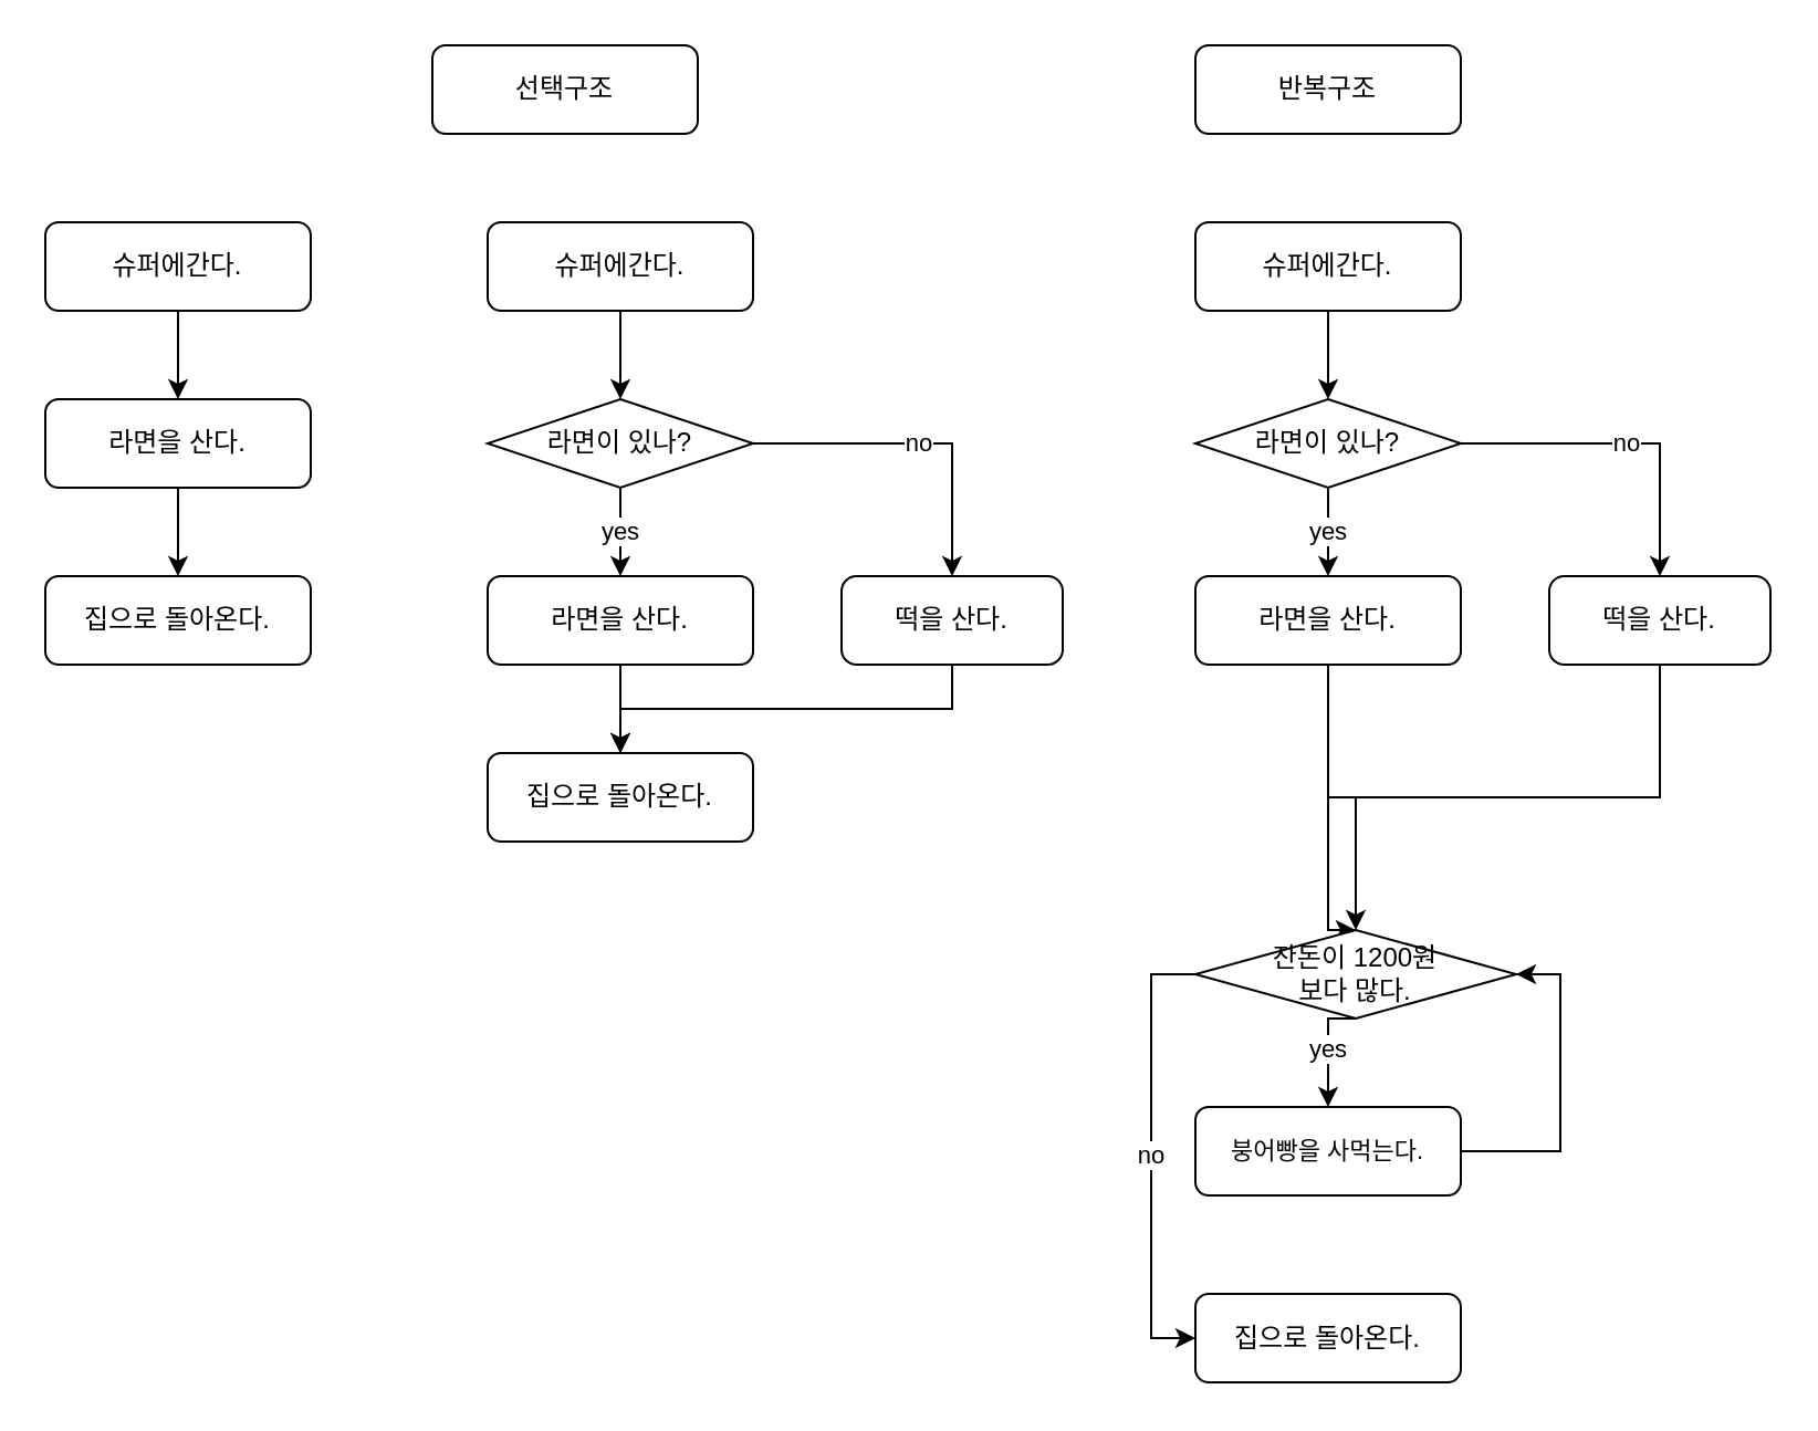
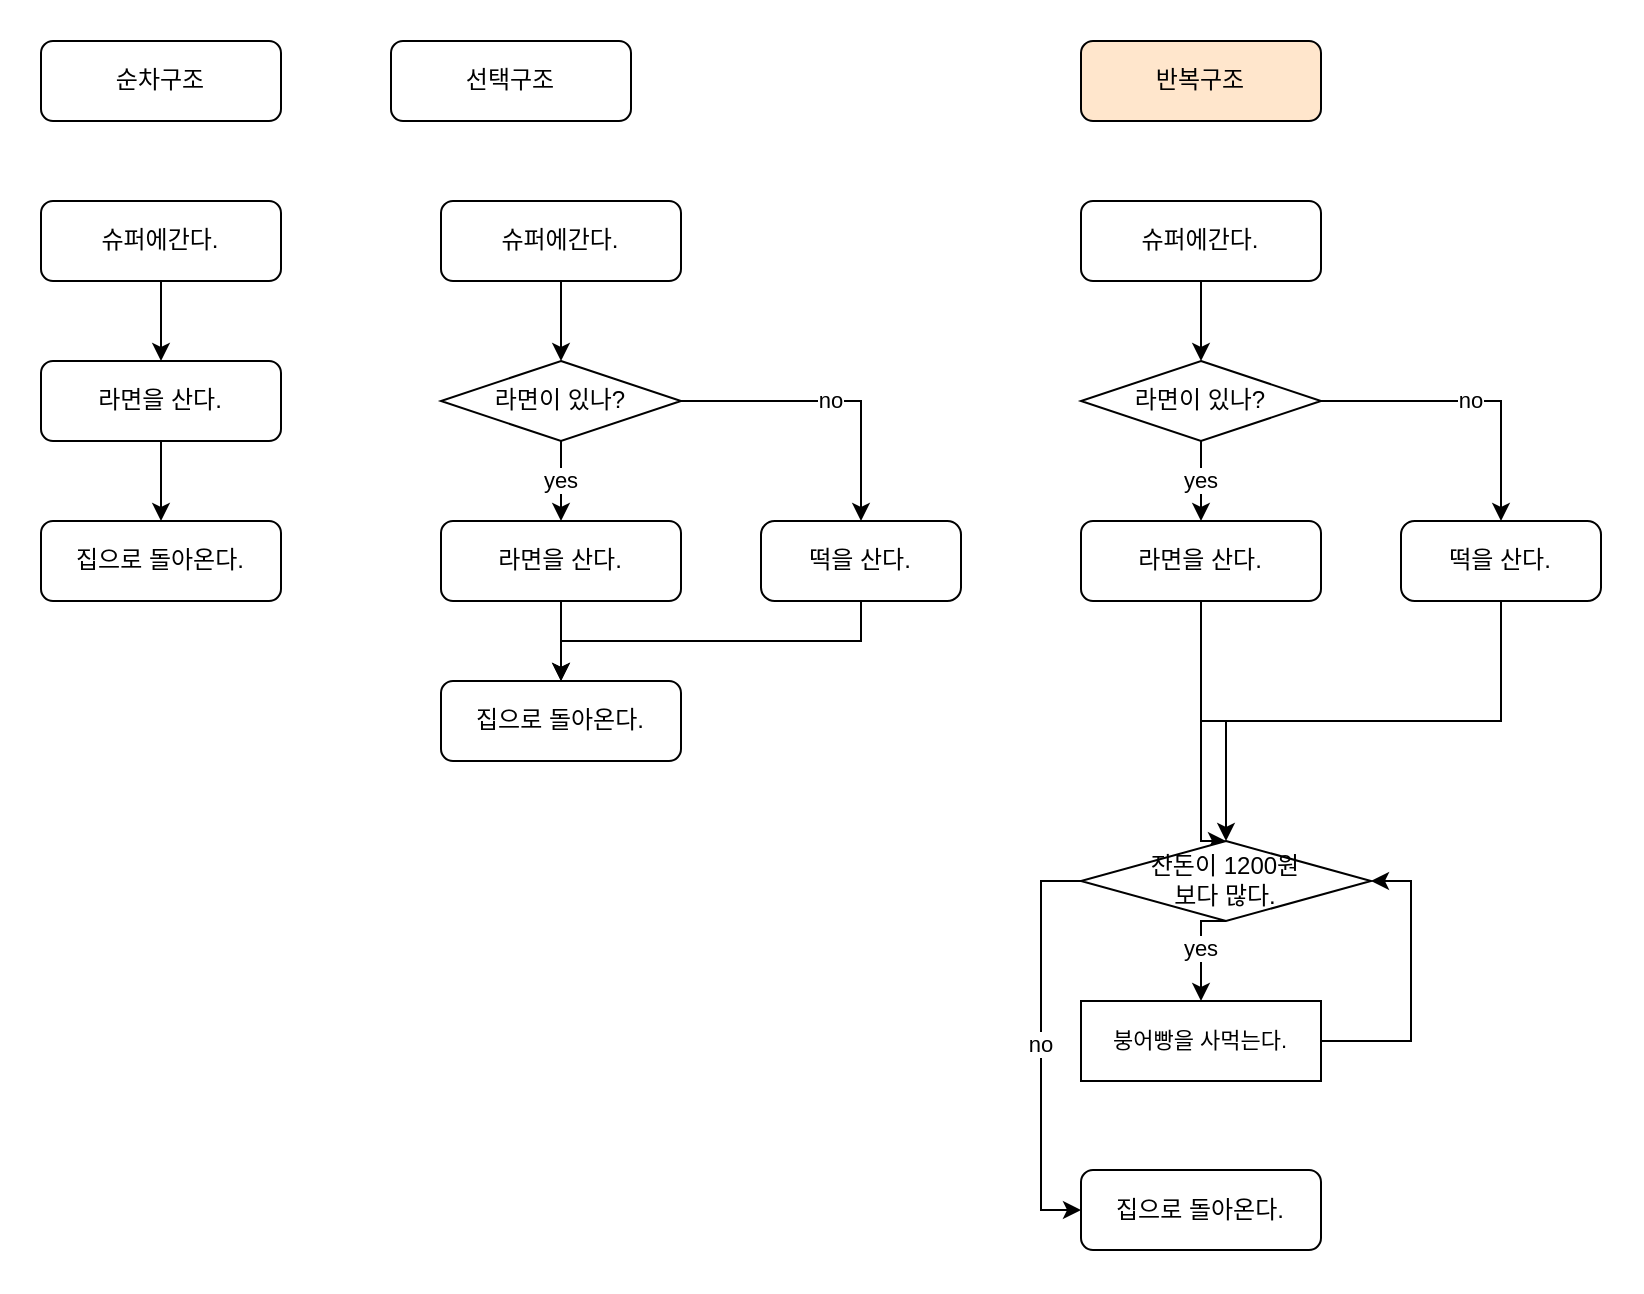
  <mxCell id="0" />
  <mxCell id="1" parent="0" />
  <mxCell id="2" style="edgeStyle=orthogonalEdgeStyle;rounded=0;orthogonalLoop=1;jettySize=auto;html=1;exitX=0.5;exitY=1;exitDx=0;exitDy=0;entryX=0.5;entryY=0;entryDx=0;entryDy=0;" edge="1" parent="1" source="3" target="4"><mxGeometry relative="1" as="geometry" /></mxCell>
  <mxCell id="3" value="슈퍼에간다." style="rounded=1;whiteSpace=wrap;html=1;" vertex="1" parent="1"><mxGeometry x="20" y="100" width="120" height="40" as="geometry" /></mxCell>
  <mxCell id="4" value="라면을 산다." style="rounded=1;whiteSpace=wrap;html=1;" vertex="1" parent="1"><mxGeometry x="20" y="180" width="120" height="40" as="geometry" /></mxCell>
  <mxCell id="5" value="집으로 돌아온다." style="rounded=1;whiteSpace=wrap;html=1;" vertex="1" parent="1"><mxGeometry x="20" y="260" width="120" height="40" as="geometry" /></mxCell>
  <mxCell id="6" style="edgeStyle=orthogonalEdgeStyle;rounded=0;orthogonalLoop=1;jettySize=auto;html=1;exitX=0.5;exitY=1;exitDx=0;exitDy=0;entryX=0.5;entryY=0;entryDx=0;entryDy=0;entryPerimeter=0;" edge="1" parent="1" source="4" target="5"><mxGeometry relative="1" as="geometry" /></mxCell>
+ <mxCell id="7" value="순차구조" style="rounded=1;whiteSpace=wrap;html=1;" vertex="1" parent="1"><mxGeometry x="20" width="120" height="40" as="geometry" y="20" /></mxCell>
  <mxCell id="8" style="edgeStyle=orthogonalEdgeStyle;rounded=0;orthogonalLoop=1;jettySize=auto;html=1;exitX=0.5;exitY=1;exitDx=0;exitDy=0;entryX=0.5;entryY=0;entryDx=0;entryDy=0;" edge="1" parent="1" source="9" target="16"><mxGeometry relative="1" as="geometry" /></mxCell>
  <mxCell id="9" value="슈퍼에간다." style="rounded=1;whiteSpace=wrap;html=1;" vertex="1" parent="1"><mxGeometry x="220" y="100" width="120" height="40" as="geometry" /></mxCell>
  <mxCell id="10" value="라면을 산다." style="rounded=1;whiteSpace=wrap;html=1;" vertex="1" parent="1"><mxGeometry x="220" y="260" width="120" height="40" as="geometry" /></mxCell>
  <mxCell id="11" value="집으로 돌아온다." style="rounded=1;whiteSpace=wrap;html=1;" vertex="1" parent="1"><mxGeometry x="220" y="340" width="120" height="40" as="geometry" /></mxCell>
  <mxCell id="12" style="edgeStyle=orthogonalEdgeStyle;rounded=0;orthogonalLoop=1;jettySize=auto;html=1;exitX=0.5;exitY=1;exitDx=0;exitDy=0;entryX=0.5;entryY=0;entryDx=0;entryDy=0;entryPerimeter=0;" edge="1" parent="1" source="10" target="11"><mxGeometry relative="1" as="geometry" /></mxCell>
  <mxCell id="13" value="선택구조&lt;br&gt;" style="rounded=1;whiteSpace=wrap;html=1;" vertex="1" parent="1"><mxGeometry x="195" y="20" width="120" height="40" as="geometry" /></mxCell>
  <mxCell id="14" value="yes" style="edgeStyle=orthogonalEdgeStyle;rounded=0;orthogonalLoop=1;jettySize=auto;html=1;exitX=0.5;exitY=1;exitDx=0;exitDy=0;entryX=0.5;entryY=0;entryDx=0;entryDy=0;" edge="1" parent="1" source="16" target="10"><mxGeometry relative="1" as="geometry" /></mxCell>
  <mxCell id="15" value="no" style="edgeStyle=orthogonalEdgeStyle;rounded=0;orthogonalLoop=1;jettySize=auto;html=1;exitX=1;exitY=0.5;exitDx=0;exitDy=0;" edge="1" parent="1" source="16" target="18"><mxGeometry relative="1" as="geometry"><mxPoint x="390" y="230" as="targetPoint" /></mxGeometry></mxCell>
  <mxCell id="16" value="라면이 있나?" style="rhombus;whiteSpace=wrap;html=1;" vertex="1" parent="1"><mxGeometry x="220" y="180" width="120" height="40" as="geometry" /></mxCell>
  <mxCell id="17" style="edgeStyle=orthogonalEdgeStyle;rounded=0;orthogonalLoop=1;jettySize=auto;html=1;exitX=0.5;exitY=1;exitDx=0;exitDy=0;entryX=0.5;entryY=0;entryDx=0;entryDy=0;" edge="1" parent="1" source="18" target="11"><mxGeometry relative="1" as="geometry"><mxPoint x="290" y="340" as="targetPoint" /></mxGeometry></mxCell>
  <mxCell id="18" value="떡을 산다." style="rounded=1;whiteSpace=wrap;html=1;arcSize=17;" vertex="1" parent="1"><mxGeometry x="380" y="260" width="100" height="40" as="geometry" /></mxCell>
  <mxCell id="19" style="edgeStyle=orthogonalEdgeStyle;rounded=0;orthogonalLoop=1;jettySize=auto;html=1;exitX=0.5;exitY=1;exitDx=0;exitDy=0;" edge="1" parent="1" source="18" target="18"><mxGeometry relative="1" as="geometry" /></mxCell>
- <mxCell id="20" value="반복구조" style="rounded=1;whiteSpace=wrap;html=1;" vertex="1" parent="1"><mxGeometry x="540" width="120" height="40" as="geometry" y="20" /></mxCell>
+ <mxCell id="20" value="반복구조" style="rounded=1;whiteSpace=wrap;html=1;fillColor=#ffe6cc;" vertex="1" parent="1"><mxGeometry x="540" width="120" height="40" as="geometry" y="20" /></mxCell>
  <mxCell id="21" style="edgeStyle=orthogonalEdgeStyle;rounded=0;orthogonalLoop=1;jettySize=auto;html=1;exitX=0.5;exitY=1;exitDx=0;exitDy=0;entryX=0.5;entryY=0;entryDx=0;entryDy=0;" edge="1" parent="1" source="22" target="28"><mxGeometry relative="1" as="geometry" /></mxCell>
  <mxCell id="22" value="슈퍼에간다." style="rounded=1;whiteSpace=wrap;html=1;" vertex="1" parent="1"><mxGeometry x="540" y="100" width="120" height="40" as="geometry" /></mxCell>
  <mxCell id="23" value="라면을 산다." style="rounded=1;whiteSpace=wrap;html=1;" vertex="1" parent="1"><mxGeometry x="540" y="260" width="120" height="40" as="geometry" /></mxCell>
  <mxCell id="24" value="집으로 돌아온다." style="rounded=1;whiteSpace=wrap;html=1;" vertex="1" parent="1"><mxGeometry x="540" y="584.5" width="120" height="40" as="geometry" /></mxCell>
  <mxCell id="25" style="edgeStyle=orthogonalEdgeStyle;rounded=0;orthogonalLoop=1;jettySize=auto;html=1;exitX=0.5;exitY=1;exitDx=0;exitDy=0;entryX=0.5;entryY=0;entryDx=0;entryDy=0;entryPerimeter=0;" edge="1" parent="1" source="23" target="33"><mxGeometry relative="1" as="geometry"><mxPoint x="600" y="420" as="targetPoint" /></mxGeometry></mxCell>
  <mxCell id="26" value="yes" style="edgeStyle=orthogonalEdgeStyle;rounded=0;orthogonalLoop=1;jettySize=auto;html=1;exitX=0.5;exitY=1;exitDx=0;exitDy=0;entryX=0.5;entryY=0;entryDx=0;entryDy=0;" edge="1" parent="1" source="28" target="23"><mxGeometry relative="1" as="geometry" /></mxCell>
  <mxCell id="27" value="no" style="edgeStyle=orthogonalEdgeStyle;rounded=0;orthogonalLoop=1;jettySize=auto;html=1;exitX=1;exitY=0.5;exitDx=0;exitDy=0;" edge="1" parent="1" source="28" target="30"><mxGeometry relative="1" as="geometry"><mxPoint x="710" y="230" as="targetPoint" /></mxGeometry></mxCell>
  <mxCell id="28" value="라면이 있나?" style="rhombus;whiteSpace=wrap;html=1;" vertex="1" parent="1"><mxGeometry x="540" y="180" width="120" height="40" as="geometry" /></mxCell>
  <mxCell id="29" style="edgeStyle=orthogonalEdgeStyle;rounded=0;orthogonalLoop=1;jettySize=auto;html=1;exitX=0.5;exitY=1;exitDx=0;exitDy=0;entryX=0.5;entryY=0;entryDx=0;entryDy=0;entryPerimeter=0;" edge="1" parent="1" source="30" target="33"><mxGeometry relative="1" as="geometry"><mxPoint x="610" y="410" as="targetPoint" /><Array as="points"><mxPoint x="750" y="360" /><mxPoint x="600" y="360" /></Array></mxGeometry></mxCell>
  <mxCell id="30" value="떡을 산다." style="rounded=1;whiteSpace=wrap;html=1;arcSize=17;" vertex="1" parent="1"><mxGeometry x="700" y="260" width="100" height="40" as="geometry" /></mxCell>
  <mxCell id="31" style="edgeStyle=orthogonalEdgeStyle;rounded=0;orthogonalLoop=1;jettySize=auto;html=1;exitX=0.5;exitY=1;exitDx=0;exitDy=0;" edge="1" parent="1" source="30" target="30"><mxGeometry relative="1" as="geometry" /></mxCell>
  <mxCell id="32" value="no" style="edgeStyle=orthogonalEdgeStyle;shape=connector;rounded=0;orthogonalLoop=1;jettySize=auto;html=1;exitX=0;exitY=0.5;exitDx=0;exitDy=0;entryX=0;entryY=0.5;entryDx=0;entryDy=0;labelBackgroundColor=default;fontFamily=Helvetica;fontSize=11;fontColor=default;endArrow=classic;strokeColor=default;" edge="1" parent="1" source="33" target="24"><mxGeometry relative="1" as="geometry" /></mxCell>
  <mxCell id="33" value="잔돈이 1200원&lt;br&gt;보다 많다." style="rhombus;whiteSpace=wrap;html=1;" vertex="1" parent="1"><mxGeometry x="540" y="420" width="145" height="40" as="geometry" /></mxCell>
  <mxCell id="34" style="edgeStyle=orthogonalEdgeStyle;shape=connector;rounded=0;orthogonalLoop=1;jettySize=auto;html=1;exitX=1;exitY=0.5;exitDx=0;exitDy=0;entryX=1;entryY=0.5;entryDx=0;entryDy=0;labelBackgroundColor=default;fontFamily=Helvetica;fontSize=11;fontColor=default;endArrow=classic;strokeColor=default;" edge="1" parent="1" source="35" target="33"><mxGeometry relative="1" as="geometry" /></mxCell>
- <mxCell id="35" value="붕어빵을 사먹는다." style="rounded=1;whiteSpace=wrap;html=1;fontFamily=Helvetica;fontSize=11;fontColor=default;" vertex="1" parent="1"><mxGeometry x="540" y="500" width="120" height="40" as="geometry" /></mxCell>
+ <mxCell id="35" value="붕어빵을 사먹는다." style="whiteSpace=wrap;html=1;fontFamily=Helvetica;fontSize=11;fontColor=default;rounded=0;" vertex="1" parent="1"><mxGeometry x="540" y="500" width="120" height="40" as="geometry" /></mxCell>
  <mxCell id="36" value="yes" style="edgeStyle=orthogonalEdgeStyle;shape=connector;rounded=0;orthogonalLoop=1;jettySize=auto;html=1;exitX=0.5;exitY=1;exitDx=0;exitDy=0;labelBackgroundColor=default;fontFamily=Helvetica;fontSize=11;fontColor=default;endArrow=classic;strokeColor=default;entryX=0.5;entryY=0;entryDx=0;entryDy=0;entryPerimeter=0;" edge="1" parent="1" source="33" target="35"><mxGeometry relative="1" as="geometry"><mxPoint x="600" y="540" as="targetPoint" /><Array as="points"><mxPoint x="600" y="490" /><mxPoint x="600" y="490" /></Array></mxGeometry></mxCell>
